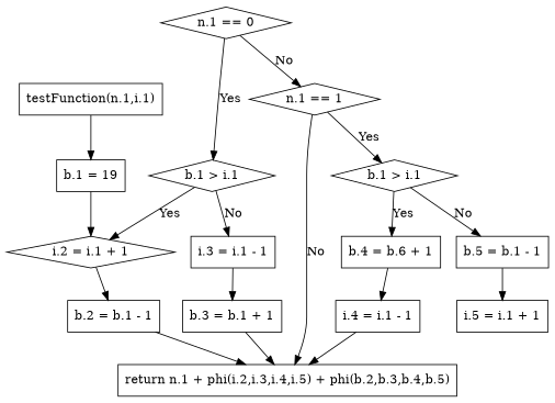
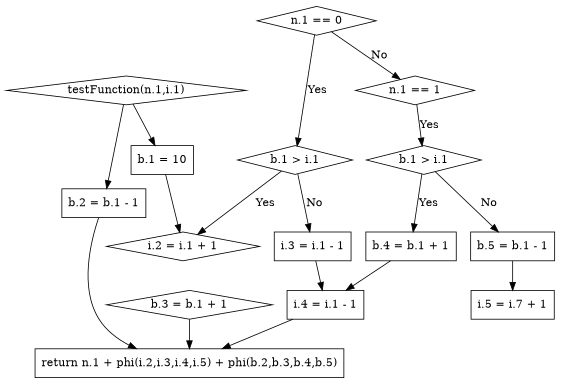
  digraph {
    node [shape=box]
-   n1 [label="testFunction(n.1,i.1)"]
-   n2 [label="b.1 = 19"]
+   n1 [label="testFunction(n.1,i.1)" shape=diamond]
+   n2 [label="b.1 = 10"]
    n3 [label="i.2 = i.1 + 1" shape=diamond]
    n4 [label="n.1 == 0" shape=diamond]
    n5 [label="b.1 > i.1" shape=diamond]
    n6 [label="n.1 == 1" shape=diamond]
    n7 [label="i.3 = i.1 - 1"]
    n8 [label="return n.1 + phi(i.2,i.3,i.4,i.5) + phi(b.2,b.3,b.4,b.5)"]
    n9 [label="b.1 > i.1" shape=diamond]
    n10 [label="b.2 = b.1 - 1"]
-   n11 [label="b.3 = b.1 + 1"]
-   n12 [label="b.4 = b.6 + 1"]
+   n11 [label="b.3 = b.1 + 1" shape=diamond]
+   n12 [label="b.4 = b.1 + 1"]
    n13 [label="b.5 = b.1 - 1"]
    n14 [label="i.4 = i.1 - 1"]
-   n15 [label="i.5 = i.1 + 1"]
+   n15 [label="i.5 = i.7 + 1"]
    n1 -> n2
    n2 -> n3
-   n3 -> n10
+   n1 -> n10
    n4 -> n5 [label=Yes]
    n4 -> n6 [label=No]
    n5 -> n3 [label=Yes]
    n5 -> n7 [label=No]
-   n6 -> n8 [label=No]
    n6 -> n9 [label=Yes]
-   n7 -> n11
+   n7 -> n14
    n9 -> n12 [label=Yes]
    n9 -> n13 [label=No]
    n10 -> n8
    n11 -> n8
    n12 -> n14
    n13 -> n15
    n14 -> n8
  }
